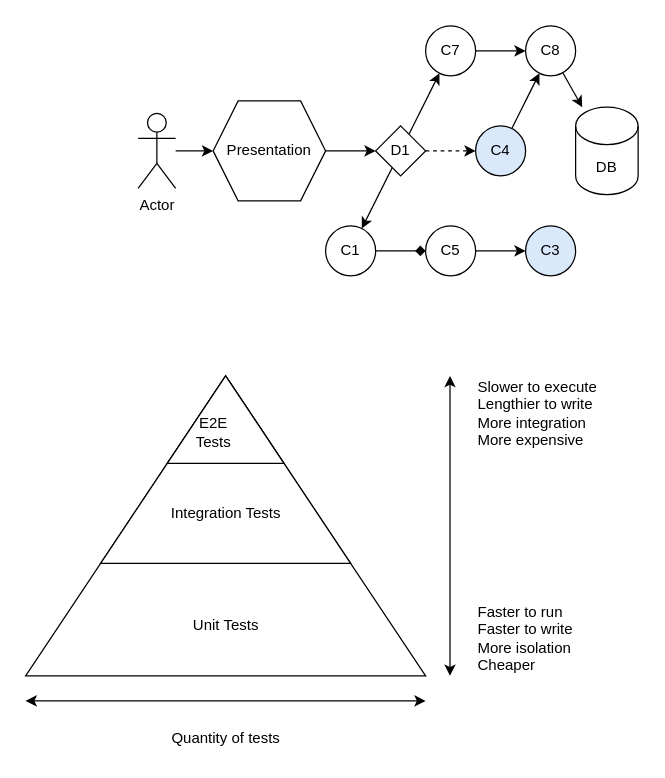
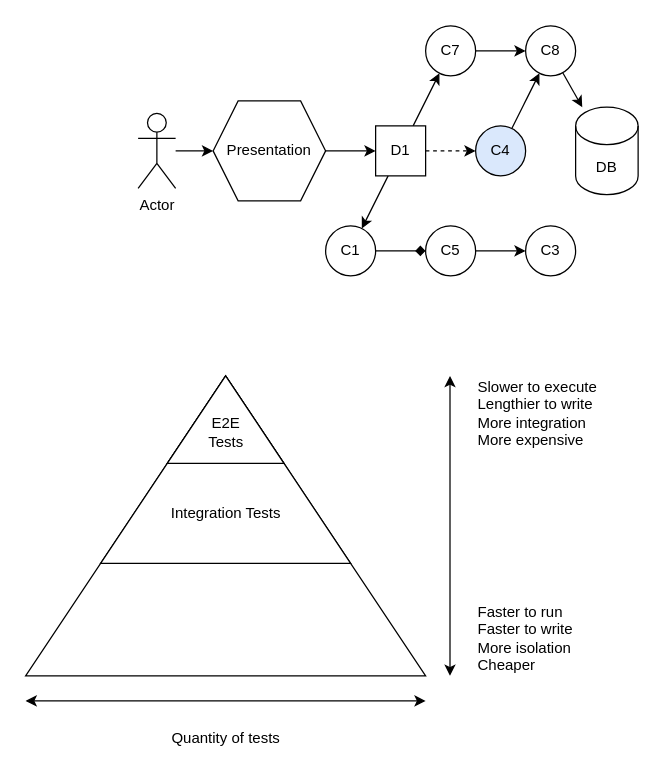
  <mxCell id="0" />
  <mxCell id="1" parent="0" />
  <mxCell id="2" style="edgeStyle=none;rounded=0;orthogonalLoop=1;jettySize=auto;html=1;endArrow=diamond;" parent="1" source="4" target="10" edge="1"><mxGeometry relative="1" as="geometry" /></mxCell>
  <mxCell id="3" style="edgeStyle=none;rounded=0;orthogonalLoop=1;jettySize=auto;html=1;" parent="1" source="19" target="4" edge="1"><mxGeometry relative="1" as="geometry"><mxPoint x="620" y="190" as="sourcePoint" /></mxGeometry></mxCell>
  <mxCell id="4" value="C1" style="ellipse;whiteSpace=wrap;html=1;aspect=fixed;" parent="1" vertex="1"><mxGeometry x="260" y="180" width="40" height="40" as="geometry" /></mxCell>
  <mxCell id="5" style="edgeStyle=none;rounded=0;orthogonalLoop=1;jettySize=auto;html=1;" parent="1" source="6" target="16" edge="1"><mxGeometry relative="1" as="geometry" /></mxCell>
  <mxCell id="6" value="C8" style="ellipse;whiteSpace=wrap;html=1;aspect=fixed;" parent="1" vertex="1"><mxGeometry x="420" y="20" width="40" height="40" as="geometry" /></mxCell>
- <mxCell id="7" value="C3" style="ellipse;whiteSpace=wrap;html=1;aspect=fixed;fillColor=#dae8fc;" parent="1" vertex="1"><mxGeometry x="420" y="180" width="40" height="40" as="geometry" /></mxCell>
+ <mxCell id="7" value="C3" style="ellipse;whiteSpace=wrap;html=1;aspect=fixed;" parent="1" vertex="1"><mxGeometry x="420" y="180" width="40" height="40" as="geometry" /></mxCell>
  <mxCell id="8" style="edgeStyle=none;rounded=0;orthogonalLoop=1;jettySize=auto;html=1;" parent="1" source="9" target="6" edge="1"><mxGeometry relative="1" as="geometry" /></mxCell>
  <mxCell id="9" value="C4" style="ellipse;whiteSpace=wrap;html=1;aspect=fixed;fillColor=#dae8fc;" parent="1" vertex="1"><mxGeometry x="380" y="100" width="40" height="40" as="geometry" /></mxCell>
  <mxCell id="10" value="C5" style="ellipse;whiteSpace=wrap;html=1;aspect=fixed;" parent="1" vertex="1"><mxGeometry x="340" y="180" width="40" height="40" as="geometry" /></mxCell>
  <mxCell id="11" style="edgeStyle=none;rounded=0;orthogonalLoop=1;jettySize=auto;html=1;" parent="1" source="10" target="7" edge="1"><mxGeometry relative="1" as="geometry" /></mxCell>
  <mxCell id="12" style="edgeStyle=none;rounded=0;orthogonalLoop=1;jettySize=auto;html=1;" parent="1" source="13" target="6" edge="1"><mxGeometry relative="1" as="geometry" /></mxCell>
  <mxCell id="13" value="C7" style="ellipse;whiteSpace=wrap;html=1;aspect=fixed;" parent="1" vertex="1"><mxGeometry x="340" y="20" width="40" height="40" as="geometry" /></mxCell>
  <mxCell id="14" style="edgeStyle=orthogonalEdgeStyle;rounded=0;orthogonalLoop=1;jettySize=auto;html=1;" parent="1" source="15" target="19" edge="1"><mxGeometry relative="1" as="geometry" /></mxCell>
  <mxCell id="15" value="Presentation" style="shape=hexagon;perimeter=hexagonPerimeter2;whiteSpace=wrap;html=1;fixedSize=1;" parent="1" vertex="1"><mxGeometry x="170" y="80" width="90" height="80" as="geometry" /></mxCell>
  <mxCell id="16" value="DB" style="shape=cylinder3;whiteSpace=wrap;html=1;boundedLbl=1;backgroundOutline=1;size=15;" parent="1" vertex="1"><mxGeometry x="460" y="85" width="50" height="70" as="geometry" /></mxCell>
  <mxCell id="17" style="edgeStyle=none;rounded=0;orthogonalLoop=1;jettySize=auto;html=1;dashed=1;" parent="1" source="19" target="9" edge="1"><mxGeometry relative="1" as="geometry" /></mxCell>
  <mxCell id="18" style="edgeStyle=none;rounded=0;orthogonalLoop=1;jettySize=auto;html=1;" parent="1" source="19" target="13" edge="1"><mxGeometry relative="1" as="geometry" /></mxCell>
- <mxCell id="19" value="D1" style="rhombus;whiteSpace=wrap;html=1;" parent="1" vertex="1"><mxGeometry x="300" y="100" width="40" height="40" as="geometry" /></mxCell>
+ <mxCell id="19" value="D1" style="whiteSpace=wrap;html=1;rounded=0;" parent="1" vertex="1"><mxGeometry x="300" y="100" width="40" height="40" as="geometry" /></mxCell>
  <mxCell id="20" style="edgeStyle=none;rounded=0;orthogonalLoop=1;jettySize=auto;html=1;" parent="1" source="21" target="15" edge="1"><mxGeometry relative="1" as="geometry" /></mxCell>
  <mxCell id="21" value="Actor" style="shape=umlActor;verticalLabelPosition=bottom;verticalAlign=top;html=1;outlineConnect=0;" parent="1" vertex="1"><mxGeometry x="110" y="90" width="30" height="60" as="geometry" /></mxCell>
  <mxCell id="22" value="" style="triangle;whiteSpace=wrap;html=1;rotation=-90;" vertex="1" parent="1"><mxGeometry x="60" y="260" width="240" height="320" as="geometry" /></mxCell>
  <mxCell id="23" value="" style="triangle;whiteSpace=wrap;html=1;rotation=-90;" vertex="1" parent="1"><mxGeometry x="105" y="275" width="150" height="200" as="geometry" /></mxCell>
  <mxCell id="24" value="" style="triangle;whiteSpace=wrap;html=1;rotation=-90;horizontal=1;" vertex="1" parent="1"><mxGeometry x="145" y="288.33" width="70" height="93.33" as="geometry" /></mxCell>
- <mxCell id="25" value="E2E&lt;br&gt;Tests" style="text;html=1;align=center;verticalAlign=middle;resizable=0;points=[];autosize=1;strokeColor=none;fillColor=none;" vertex="1" parent="1"><mxGeometry x="150" y="330" width="40" height="30" as="geometry" /></mxCell>
+ <mxCell id="25" value="E2E&lt;br&gt;Tests" style="text;html=1;align=center;verticalAlign=middle;resizable=0;points=[];autosize=1;strokeColor=none;fillColor=none;" vertex="1" parent="1"><mxGeometry x="160" y="330" width="40" height="30" as="geometry" /></mxCell>
  <mxCell id="26" value="Integration Tests" style="text;html=1;align=center;verticalAlign=middle;resizable=0;points=[];autosize=1;strokeColor=none;fillColor=none;" vertex="1" parent="1"><mxGeometry x="130" y="400" width="100" height="20" as="geometry" /></mxCell>
- <mxCell id="27" value="Unit Tests" style="text;html=1;align=center;verticalAlign=middle;resizable=0;points=[];autosize=1;strokeColor=none;fillColor=none;" vertex="1" parent="1"><mxGeometry x="145" y="490" width="70" height="20" as="geometry" /></mxCell>
  <mxCell id="28" value="" style="endArrow=classic;startArrow=classic;html=1;rounded=0;" edge="1" parent="1"><mxGeometry width="50" height="50" relative="1" as="geometry"><mxPoint x="359.5" y="540" as="sourcePoint" /><mxPoint x="359.5" y="300" as="targetPoint" /></mxGeometry></mxCell>
  <mxCell id="29" value="Faster to run&lt;br&gt;Faster to write&lt;br&gt;&lt;span style=&quot;text-align: right&quot;&gt;More isolation&lt;/span&gt;&lt;br&gt;Cheaper" style="text;html=1;align=left;verticalAlign=middle;resizable=0;points=[];autosize=1;strokeColor=none;fillColor=none;" vertex="1" parent="1"><mxGeometry x="380" y="480" width="90" height="60" as="geometry" /></mxCell>
  <mxCell id="30" value="Slower to execute&lt;br&gt;Lengthier to write&lt;br&gt;&lt;span style=&quot;text-align: right&quot;&gt;More integration&lt;br&gt;&lt;/span&gt;More expensive&lt;span style=&quot;text-align: right&quot;&gt;&lt;br&gt;&lt;/span&gt;" style="text;html=1;align=left;verticalAlign=middle;resizable=0;points=[];autosize=1;strokeColor=none;fillColor=none;" vertex="1" parent="1"><mxGeometry x="380" y="300" width="110" height="60" as="geometry" /></mxCell>
  <mxCell id="31" value="" style="endArrow=classic;startArrow=classic;html=1;rounded=0;" edge="1" parent="1"><mxGeometry width="50" height="50" relative="1" as="geometry"><mxPoint x="340" y="560" as="sourcePoint" /><mxPoint x="20" y="560" as="targetPoint" /></mxGeometry></mxCell>
  <mxCell id="32" value="Quantity of tests" style="text;html=1;align=center;verticalAlign=middle;resizable=0;points=[];autosize=1;strokeColor=none;fillColor=none;" vertex="1" parent="1"><mxGeometry x="130" y="580" width="100" height="20" as="geometry" /></mxCell>
